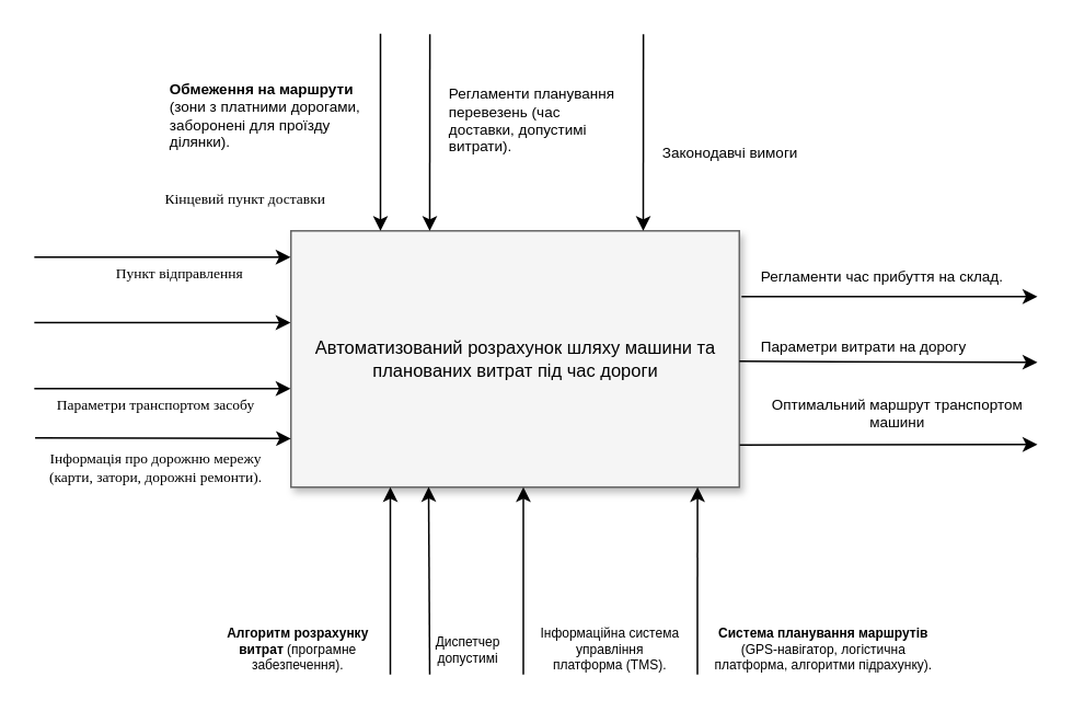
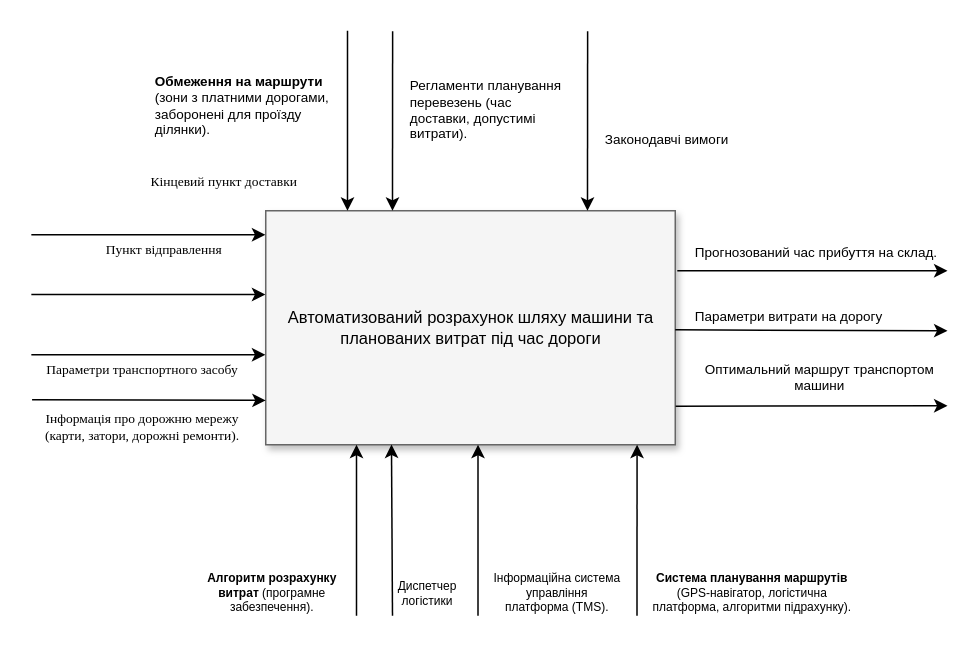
  <mxCell id="0" style=";html=1;" />
  <mxCell id="1" style=";html=1;" parent="0" />
  <mxCell id="2" value="Автоматизований розрахунок шляху машини та планованих витрат під час дороги" style="whiteSpace=wrap;html=1;shadow=1;fontSize=11;fillColor=#f5f5f5;strokeColor=#666666;" parent="1" vertex="1"><mxGeometry x="176.5" y="140" width="273" height="156" as="geometry" /></mxCell>
  <mxCell id="3" value="" style="endArrow=classic;html=1;rounded=0;entryX=0.002;entryY=0.346;entryDx=0;entryDy=0;entryPerimeter=0;" edge="1" parent="1"><mxGeometry width="50" height="50" relative="1" as="geometry"><mxPoint x="424" y="410" as="sourcePoint" /><mxPoint x="424.046" y="295.996" as="targetPoint" /></mxGeometry></mxCell>
  <mxCell id="4" value="" style="endArrow=classic;html=1;rounded=0;entryX=0.002;entryY=0.346;entryDx=0;entryDy=0;entryPerimeter=0;" edge="1" parent="1"><mxGeometry width="50" height="50" relative="1" as="geometry"><mxPoint x="237" y="410" as="sourcePoint" /><mxPoint x="237" y="296" as="targetPoint" /></mxGeometry></mxCell>
  <mxCell id="5" value="&lt;div style=&quot;font-size: 8px;&quot;&gt;&lt;strong style=&quot;background-color: initial; font-size: 8px;&quot;&gt;Система планування маршрутів&lt;/strong&gt;&lt;/div&gt;&lt;div style=&quot;font-size: 8px;&quot;&gt;&lt;span style=&quot;background-color: initial; font-size: 8px;&quot;&gt;(GPS-навігатор, логістична платформа, алгоритми підрахунку).&lt;br&gt;&lt;/span&gt;&lt;/div&gt;" style="text;html=1;align=center;verticalAlign=middle;whiteSpace=wrap;rounded=0;fontSize=8;" vertex="1" parent="1"><mxGeometry x="431" y="372.5" width="140" height="45" as="geometry" /></mxCell>
  <mxCell id="6" value="&lt;strong style=&quot;font-size: 8px;&quot;&gt;Алгоритм розрахунку витрат&lt;/strong&gt; (програмне забезпечення)." style="text;html=1;align=center;verticalAlign=middle;whiteSpace=wrap;rounded=0;fontSize=8;" vertex="1" parent="1"><mxGeometry x="131" y="375" width="100" height="40" as="geometry" /></mxCell>
  <mxCell id="7" value="" style="endArrow=classic;html=1;rounded=0;entryX=0.307;entryY=0.999;entryDx=0;entryDy=0;entryPerimeter=0;" edge="1" parent="1" target="2"><mxGeometry width="50" height="50" relative="1" as="geometry"><mxPoint x="261" y="410" as="sourcePoint" /><mxPoint x="271" y="296" as="targetPoint" /></mxGeometry></mxCell>
  <mxCell id="8" value="" style="endArrow=classic;html=1;rounded=0;entryX=0.002;entryY=0.346;entryDx=0;entryDy=0;entryPerimeter=0;" edge="1" parent="1"><mxGeometry width="50" height="50" relative="1" as="geometry"><mxPoint x="318" y="410" as="sourcePoint" /><mxPoint x="318" y="296" as="targetPoint" /></mxGeometry></mxCell>
  <mxCell id="9" value="" style="endArrow=classic;html=1;rounded=0;" edge="1" parent="1"><mxGeometry width="50" height="50" relative="1" as="geometry"><mxPoint x="231" y="20" as="sourcePoint" /><mxPoint x="231" y="140" as="targetPoint" /></mxGeometry></mxCell>
  <mxCell id="10" value="" style="endArrow=classic;html=1;rounded=0;entryX=0.529;entryY=-0.002;entryDx=0;entryDy=0;entryPerimeter=0;" edge="1" parent="1"><mxGeometry width="50" height="50" relative="1" as="geometry"><mxPoint x="261.08" y="20.31" as="sourcePoint" /><mxPoint x="260.997" y="139.998" as="targetPoint" /></mxGeometry></mxCell>
  <mxCell id="11" value="&lt;span style=&quot;font-size: 8px;&quot;&gt;Інформаційна система управління платформа&lt;/span&gt;&lt;span style=&quot;font-size: 8px;&quot;&gt;&amp;nbsp;&lt;/span&gt;&lt;span style=&quot;font-size: 8px;&quot;&gt;(TMS).&lt;/span&gt;" style="text;html=1;align=center;verticalAlign=middle;whiteSpace=wrap;rounded=0;fontSize=8;fontStyle=0" vertex="1" parent="1"><mxGeometry x="321" y="375" width="100" height="40" as="geometry" /></mxCell>
- <mxCell id="12" value="&lt;span style=&quot;font-size: 8px;&quot;&gt;Диспетчер допустимі&lt;/span&gt;" style="text;html=1;align=center;verticalAlign=middle;whiteSpace=wrap;rounded=0;fontSize=8;fontStyle=0" vertex="1" parent="1"><mxGeometry x="258" y="375" width="53" height="40" as="geometry" /></mxCell>
+ <mxCell id="12" value="&lt;span style=&quot;font-size: 8px;&quot;&gt;Диспетчер логістики&lt;/span&gt;" style="text;html=1;align=center;verticalAlign=middle;whiteSpace=wrap;rounded=0;fontSize=8;fontStyle=0" vertex="1" parent="1"><mxGeometry x="258" y="375" width="53" height="40" as="geometry" /></mxCell>
  <mxCell id="13" value="Пункт відправлення" style="text;html=1;align=center;verticalAlign=middle;whiteSpace=wrap;rounded=0;fontSize=9;fontStyle=0;fontFamily=Verdana;" vertex="1" parent="1"><mxGeometry x="64.36" y="156" width="90" height="20" as="geometry" /></mxCell>
  <mxCell id="14" value="&lt;span style=&quot;font-size: 9px;&quot;&gt;Кінцевий пункт доставки&lt;/span&gt;" style="text;html=1;align=center;verticalAlign=middle;whiteSpace=wrap;rounded=0;fontSize=9;fontFamily=Verdana;" vertex="1" parent="1"><mxGeometry x="94.36" y="111" width="110" height="20" as="geometry" /></mxCell>
- <mxCell id="15" value="&lt;span style=&quot;font-size: 9px;&quot;&gt;Параметри транспортом засобу&lt;/span&gt;" style="text;whiteSpace=wrap;html=1;fontSize=9;fontStyle=0;fontFamily=Verdana;verticalAlign=middle;align=center;" vertex="1" parent="1"><mxGeometry x="25.73" y="236" width="137.25" height="20" as="geometry" /></mxCell>
+ <mxCell id="15" value="&lt;span style=&quot;font-size: 9px;&quot;&gt;Параметри транспортного засобу&lt;/span&gt;" style="text;whiteSpace=wrap;html=1;fontSize=9;fontStyle=0;fontFamily=Verdana;verticalAlign=middle;align=center;" vertex="1" parent="1"><mxGeometry x="25.73" y="236" width="137.25" height="20" as="geometry" /></mxCell>
  <mxCell id="16" value="&lt;span style=&quot;font-size: 9px;&quot;&gt;Інформація про дорожню мережу&lt;/span&gt; (карти, затори, дорожні ремонти)." style="text;whiteSpace=wrap;html=1;fontSize=9;align=center;fontFamily=Verdana;verticalAlign=middle;" vertex="1" parent="1"><mxGeometry x="20.73" y="272" width="147.25" height="24" as="geometry" /></mxCell>
  <mxCell id="17" value="" style="endArrow=classic;html=1;rounded=0;entryX=0.001;entryY=0.772;entryDx=0;entryDy=0;entryPerimeter=0;" edge="1" parent="1"><mxGeometry width="50" height="50" relative="1" as="geometry"><mxPoint x="20.73" y="266" as="sourcePoint" /><mxPoint x="176.503" y="266.432" as="targetPoint" /></mxGeometry></mxCell>
  <mxCell id="18" value="" style="endArrow=classic;html=1;rounded=0;entryX=0.001;entryY=0.772;entryDx=0;entryDy=0;entryPerimeter=0;" edge="1" parent="1"><mxGeometry width="50" height="50" relative="1" as="geometry"><mxPoint x="20.23" y="236" as="sourcePoint" /><mxPoint x="176.23" y="236" as="targetPoint" /></mxGeometry></mxCell>
  <mxCell id="19" value="" style="endArrow=classic;html=1;rounded=0;entryX=0.001;entryY=0.772;entryDx=0;entryDy=0;entryPerimeter=0;" edge="1" parent="1"><mxGeometry width="50" height="50" relative="1" as="geometry"><mxPoint x="20.23" y="195.81" as="sourcePoint" /><mxPoint x="176.23" y="195.81" as="targetPoint" /></mxGeometry></mxCell>
  <mxCell id="20" value="" style="endArrow=classic;html=1;rounded=0;entryX=0.001;entryY=0.772;entryDx=0;entryDy=0;entryPerimeter=0;" edge="1" parent="1"><mxGeometry width="50" height="50" relative="1" as="geometry"><mxPoint x="20.23" y="156" as="sourcePoint" /><mxPoint x="176.23" y="156" as="targetPoint" /></mxGeometry></mxCell>
  <mxCell id="21" value="&lt;strong style=&quot;font-size: 9px;&quot;&gt;Обмеження на маршрути&lt;/strong&gt; (зони з платними дорогами, заборонені для проїзду ділянки)." style="text;whiteSpace=wrap;html=1;fontSize=9;verticalAlign=middle;align=left;" vertex="1" parent="1"><mxGeometry x="101" y="50" width="130" height="40" as="geometry" /></mxCell>
  <mxCell id="22" value="&lt;span style=&quot;font-size: 9px;&quot;&gt;Регламенти планування перевезень&lt;/span&gt; (час доставки, допустимі витрати)." style="text;whiteSpace=wrap;html=1;fontSize=9;align=left;" vertex="1" parent="1"><mxGeometry x="271" y="45" width="110" height="50" as="geometry" /></mxCell>
  <mxCell id="23" value="" style="endArrow=classic;html=1;rounded=0;entryX=0.529;entryY=-0.002;entryDx=0;entryDy=0;entryPerimeter=0;" edge="1" parent="1"><mxGeometry width="50" height="50" relative="1" as="geometry"><mxPoint x="391.08" y="20.31" as="sourcePoint" /><mxPoint x="390.997" y="139.998" as="targetPoint" /></mxGeometry></mxCell>
  <mxCell id="24" value="Законодавчі вимоги" style="text;whiteSpace=wrap;html=1;fontSize=9;verticalAlign=middle;" vertex="1" parent="1"><mxGeometry x="401" y="85" width="90" height="15" as="geometry" /></mxCell>
  <mxCell id="25" value="" style="endArrow=classic;html=1;rounded=0;exitX=1.005;exitY=0.256;exitDx=0;exitDy=0;exitPerimeter=0;" edge="1" parent="1" source="2"><mxGeometry width="50" height="50" relative="1" as="geometry"><mxPoint x="451" y="180" as="sourcePoint" /><mxPoint x="631" y="180" as="targetPoint" /></mxGeometry></mxCell>
  <mxCell id="26" value="" style="endArrow=classic;html=1;rounded=0;exitX=1;exitY=0.509;exitDx=0;exitDy=0;exitPerimeter=0;" edge="1" parent="1" source="2"><mxGeometry width="50" height="50" relative="1" as="geometry"><mxPoint x="449.5" y="217.76" as="sourcePoint" /><mxPoint x="631" y="220" as="targetPoint" /></mxGeometry></mxCell>
- <mxCell id="27" value="Регламенти час прибуття на склад." style="text;whiteSpace=wrap;html=1;fontSize=9;" vertex="1" parent="1"><mxGeometry x="461" y="156" width="170" height="20" as="geometry" /></mxCell>
+ <mxCell id="27" value="Прогнозований час прибуття на склад." style="text;whiteSpace=wrap;html=1;fontSize=9;" vertex="1" parent="1"><mxGeometry x="461" y="156" width="170" height="20" as="geometry" /></mxCell>
  <mxCell id="28" value="Параметри витрати на дорогу" style="text;whiteSpace=wrap;html=1;fontSize=9;verticalAlign=middle;fontStyle=0" vertex="1" parent="1"><mxGeometry x="461" y="206" width="130" height="10" as="geometry" /></mxCell>
  <mxCell id="29" value="" style="endArrow=classic;html=1;rounded=0;exitX=1.001;exitY=0.835;exitDx=0;exitDy=0;exitPerimeter=0;" edge="1" parent="1" source="2"><mxGeometry width="50" height="50" relative="1" as="geometry"><mxPoint x="449.5" y="272" as="sourcePoint" /><mxPoint x="631" y="270" as="targetPoint" /></mxGeometry></mxCell>
  <mxCell id="30" value="Оптимальний маршрут транспортом машини" style="text;html=1;align=center;verticalAlign=middle;whiteSpace=wrap;rounded=0;fontSize=9;fontStyle=0" vertex="1" parent="1"><mxGeometry x="461" y="236" width="170" height="30" as="geometry" /></mxCell>
